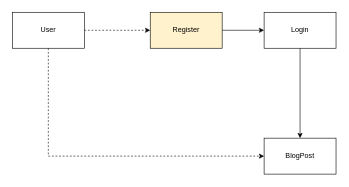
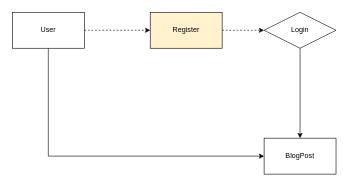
  <mxCell id="0" />
  <mxCell id="1" parent="0" />
  <mxCell id="2" value="BlogPost" style="rounded=0;whiteSpace=wrap;html=1;" vertex="1" parent="1"><mxGeometry x="440" y="230" width="120" height="60" as="geometry" /></mxCell>
  <mxCell id="3" style="edgeStyle=orthogonalEdgeStyle;rounded=0;orthogonalLoop=1;jettySize=auto;html=1;entryX=0;entryY=0.5;entryDx=0;entryDy=0;dashed=1;" edge="1" parent="1" source="5" target="7"><mxGeometry relative="1" as="geometry" /></mxCell>
- <mxCell id="4" style="edgeStyle=orthogonalEdgeStyle;rounded=0;orthogonalLoop=1;jettySize=auto;html=1;entryX=0;entryY=0.5;entryDx=0;entryDy=0;dashed=1;" edge="1" parent="1" source="5" target="2"><mxGeometry relative="1" as="geometry"><Array as="points"><mxPoint x="80" y="260" /></Array></mxGeometry></mxCell>
+ <mxCell id="4" style="edgeStyle=orthogonalEdgeStyle;rounded=0;orthogonalLoop=1;jettySize=auto;html=1;entryX=0;entryY=0.5;entryDx=0;entryDy=0;" edge="1" parent="1" source="5" target="2"><mxGeometry relative="1" as="geometry"><Array as="points"><mxPoint x="80" y="260" /></Array></mxGeometry></mxCell>
  <mxCell id="5" value="User" style="rounded=0;whiteSpace=wrap;html=1;" vertex="1" parent="1"><mxGeometry x="20" y="20" width="120" height="60" as="geometry" /></mxCell>
- <mxCell id="6" style="edgeStyle=orthogonalEdgeStyle;rounded=0;orthogonalLoop=1;jettySize=auto;html=1;entryX=0;entryY=0.5;entryDx=0;entryDy=0;" edge="1" parent="1" source="7" target="9"><mxGeometry relative="1" as="geometry" /></mxCell>
+ <mxCell id="6" style="edgeStyle=orthogonalEdgeStyle;rounded=0;orthogonalLoop=1;jettySize=auto;html=1;entryX=0;entryY=0.5;entryDx=0;entryDy=0;dashed=1;" edge="1" parent="1" source="7" target="9"><mxGeometry relative="1" as="geometry" /></mxCell>
  <mxCell id="7" value="Register" style="rounded=0;whiteSpace=wrap;html=1;fillColor=#fff2cc;" vertex="1" parent="1"><mxGeometry x="250" y="20" width="120" height="60" as="geometry" /></mxCell>
  <mxCell id="8" style="edgeStyle=orthogonalEdgeStyle;rounded=0;orthogonalLoop=1;jettySize=auto;html=1;entryX=0.5;entryY=0;entryDx=0;entryDy=0;" edge="1" parent="1" source="9" target="2"><mxGeometry relative="1" as="geometry" /></mxCell>
- <mxCell id="9" value="Login" style="rounded=0;whiteSpace=wrap;html=1;" vertex="1" parent="1"><mxGeometry x="440" y="20" width="120" height="60" as="geometry" /></mxCell>
+ <mxCell id="9" value="Login" style="rhombus;whiteSpace=wrap;html=1;" vertex="1" parent="1"><mxGeometry x="440" y="20" width="120" height="60" as="geometry" /></mxCell>
